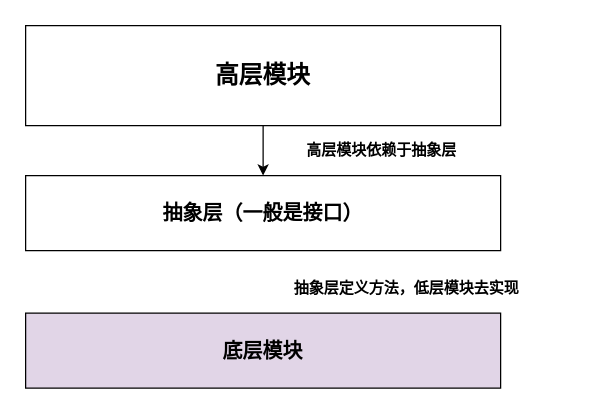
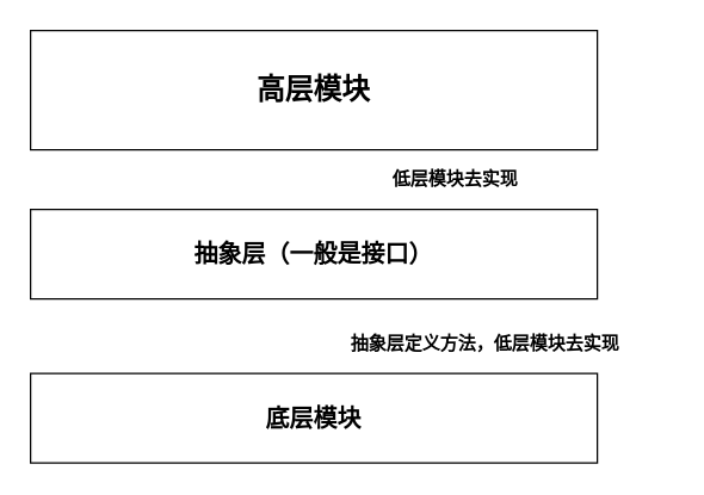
  <mxCell id="0" />
  <mxCell id="1" parent="0" />
- <mxCell id="2" style="edgeStyle=orthogonalEdgeStyle;rounded=0;orthogonalLoop=1;jettySize=auto;html=1;exitX=0.5;exitY=1;exitDx=0;exitDy=0;entryX=0.5;entryY=0;entryDx=0;entryDy=0;" edge="1" parent="1" source="3" target="4"><mxGeometry relative="1" as="geometry" /></mxCell>
  <mxCell id="3" value="&lt;b&gt;&lt;font style=&quot;font-size: 19px&quot;&gt;高层模块&lt;/font&gt;&lt;/b&gt;" style="rounded=0;whiteSpace=wrap;html=1;" vertex="1" parent="1"><mxGeometry x="20" y="20" width="380" height="80" as="geometry" /></mxCell>
  <mxCell id="4" value="&lt;b&gt;&lt;font style=&quot;font-size: 16px&quot;&gt;抽象层（一般是接口）&lt;/font&gt;&lt;/b&gt;" style="rounded=0;whiteSpace=wrap;html=1;" vertex="1" parent="1"><mxGeometry x="20" y="140" width="380" height="60" as="geometry" /></mxCell>
- <mxCell id="5" value="&lt;b&gt;&lt;font style=&quot;font-size: 16px&quot;&gt;底层模块&lt;/font&gt;&lt;/b&gt;" style="rounded=0;whiteSpace=wrap;html=1;fillColor=#e1d5e7;" vertex="1" parent="1"><mxGeometry x="20" y="250" width="380" height="60" as="geometry" /></mxCell>
+ <mxCell id="5" value="&lt;b&gt;&lt;font style=&quot;font-size: 16px&quot;&gt;底层模块&lt;/font&gt;&lt;/b&gt;" style="rounded=0;whiteSpace=wrap;html=1;" vertex="1" parent="1"><mxGeometry x="20" y="250" width="380" height="60" as="geometry" /></mxCell>
  <mxCell id="6" value="&lt;b&gt;抽象层定义方法，低层模块去实现&lt;/b&gt;" style="text;html=1;strokeColor=none;fillColor=none;align=center;verticalAlign=middle;whiteSpace=wrap;rounded=0;" vertex="1" parent="1"><mxGeometry x="200" y="210" width="250" height="40" as="geometry" /></mxCell>
- <mxCell id="7" value="&lt;b&gt;高层模块依赖于抽象层&lt;/b&gt;" style="text;html=1;strokeColor=none;fillColor=none;align=center;verticalAlign=middle;whiteSpace=wrap;rounded=0;" vertex="1" parent="1"><mxGeometry x="180" y="100" width="250" height="40" as="geometry" /></mxCell>
+ <mxCell id="7" value="&lt;b&gt;低层模块去实现&lt;/b&gt;" style="text;html=1;strokeColor=none;fillColor=none;align=center;verticalAlign=middle;whiteSpace=wrap;rounded=0;" vertex="1" parent="1"><mxGeometry x="180" y="100" width="250" height="40" as="geometry" /></mxCell>
